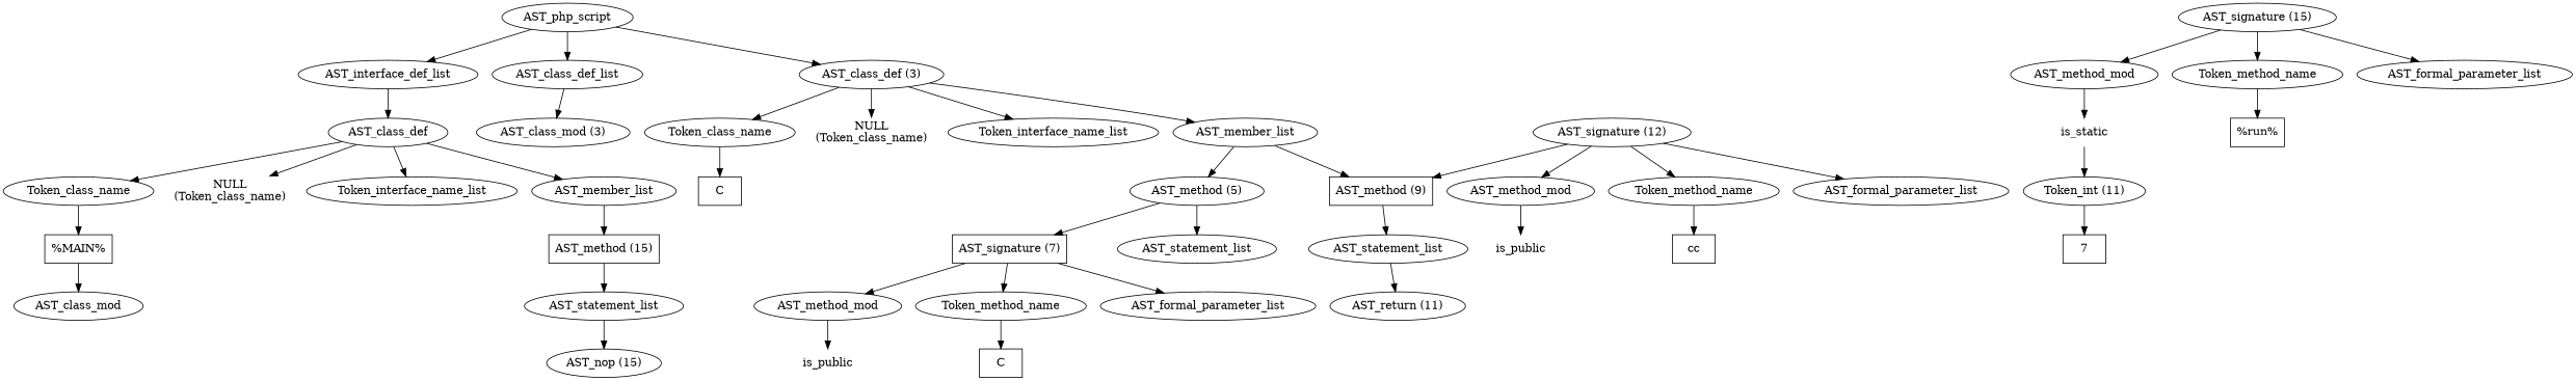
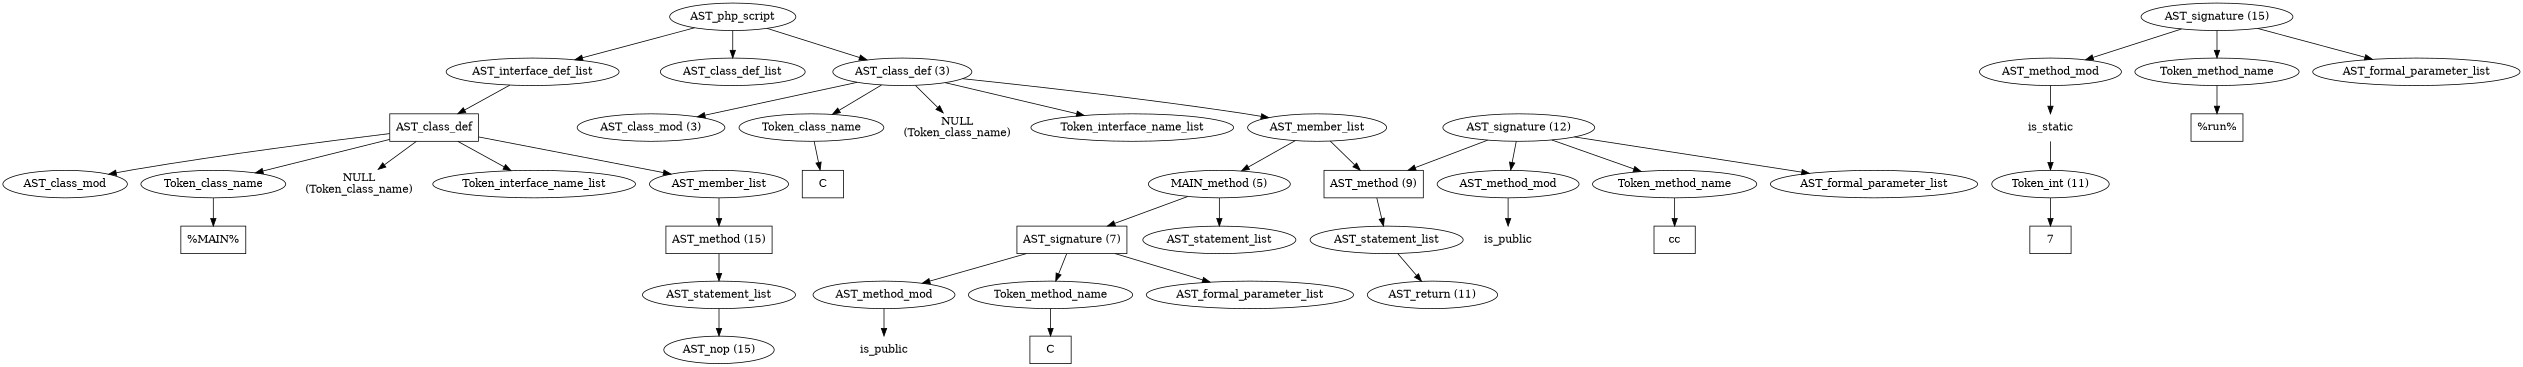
  digraph {
    n1 [label=AST_php_script]
    n2 [label=AST_interface_def_list]
    n3 [label=AST_class_def_list]
    n4 [label="AST_class_def (3)"]
-   n5 [label=AST_class_def]
+   n5 [label=AST_class_def shape=box]
    n6 [label="AST_class_mod (3)"]
    n7 [label=Token_class_name]
    n8 [label="NULL\n(Token_class_name)" shape=plaintext]
    n9 [label=Token_interface_name_list]
    n10 [label=AST_member_list]
    n11 [label=AST_class_mod]
    n12 [label=Token_class_name]
    n13 [label="NULL\n(Token_class_name)" shape=plaintext]
    n14 [label=Token_interface_name_list]
    n15 [label=AST_member_list]
    n16 [label=C shape=box]
-   n17 [label="AST_method (5)"]
+   n17 [label="MAIN_method (5)"]
    n18 [label="AST_method (9)" shape=box]
    n19 [label="AST_signature (7)" shape=box]
    n20 [label=AST_statement_list]
    n21 [label=AST_statement_list]
    n22 [label=AST_method_mod]
    n23 [label=Token_method_name]
    n24 [label=AST_formal_parameter_list]
    n25 [label=is_public shape=plaintext]
    n26 [label=C shape=box]
    n27 [label="AST_signature (12)"]
    n28 [label=AST_method_mod]
    n29 [label=Token_method_name]
    n30 [label=AST_formal_parameter_list]
    n31 [label="AST_return (11)"]
    n32 [label=is_public shape=plaintext]
    n33 [label=cc shape=box]
    n34 [label="Token_int (11)"]
    n35 [label=7 shape=box]
    n36 [label="%MAIN%" shape=box]
    n37 [label="AST_method (15)" shape=box]
    n38 [label=AST_statement_list]
    n39 [label="AST_signature (15)"]
    n40 [label=AST_method_mod]
    n41 [label=Token_method_name]
    n42 [label=AST_formal_parameter_list]
    n43 [label="AST_nop (15)"]
    n44 [label=is_static shape=plaintext]
    n45 [label="%run%" shape=box]
    n1 -> n2
    n1 -> n3
    n1 -> n4
    n2 -> n5
-   n3 -> n6
+   n4 -> n6
    n4 -> n7
    n4 -> n8
    n4 -> n9
    n4 -> n10
-   n36 -> n11
+   n5 -> n11
    n5 -> n12
    n5 -> n13
    n5 -> n14
    n5 -> n15
    n7 -> n16
    n10 -> n17
    n10 -> n18
    n12 -> n36
    n15 -> n37
    n17 -> n19
    n17 -> n20
    n18 -> n21
    n19 -> n22
    n19 -> n23
    n19 -> n24
    n21 -> n31
    n22 -> n25
    n23 -> n26
    n27 -> n18
    n27 -> n28
    n27 -> n29
    n27 -> n30
    n28 -> n32
    n29 -> n33
    n34 -> n35
    n37 -> n38
    n38 -> n43
    n39 -> n40
    n39 -> n41
    n39 -> n42
    n40 -> n44
    n41 -> n45
    n44 -> n34
  }
